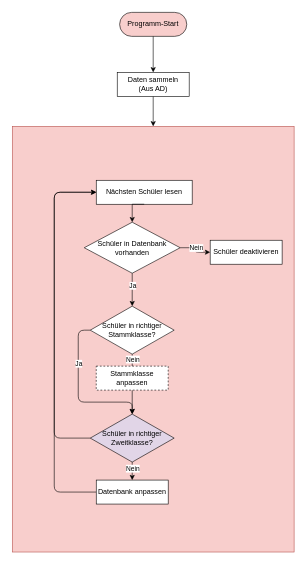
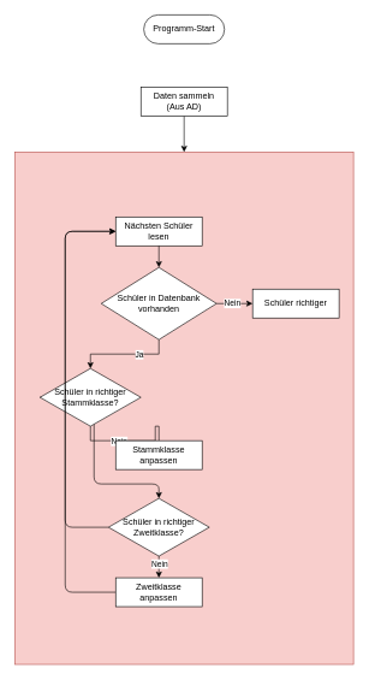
  <mxCell id="0" />
  <mxCell id="1" parent="0" />
  <mxCell id="2" value="" style="rounded=0;whiteSpace=wrap;html=1;fillColor=#f8cecc;strokeColor=#b85450;" vertex="1" parent="1"><mxGeometry x="20" y="210" width="470" height="710" as="geometry" /></mxCell>
- <mxCell id="3" value="Programm-Start" style="rounded=1;whiteSpace=wrap;html=1;arcSize=50;fillColor=#f8cecc;" vertex="1" parent="1"><mxGeometry x="199" y="20" width="112" height="40" as="geometry" /></mxCell>
- <mxCell id="4" style="edgeStyle=orthogonalEdgeStyle;rounded=0;orthogonalLoop=1;jettySize=auto;html=1;exitX=0.5;exitY=1;exitDx=0;exitDy=0;entryX=0.5;entryY=0;entryDx=0;entryDy=0;" edge="1" parent="1" source="3" target="6"><mxGeometry relative="1" as="geometry"><mxPoint x="255" y="60" as="sourcePoint" /><mxPoint x="255" y="110" as="targetPoint" /></mxGeometry></mxCell>
+ <mxCell id="3" value="Programm-Start" style="rounded=1;whiteSpace=wrap;html=1;arcSize=50;" vertex="1" parent="1"><mxGeometry x="199" y="20" width="112" height="40" as="geometry" /></mxCell>
  <mxCell id="5" style="edgeStyle=orthogonalEdgeStyle;rounded=0;orthogonalLoop=1;jettySize=auto;html=1;exitX=0.5;exitY=1;exitDx=0;exitDy=0;entryX=0.5;entryY=0;entryDx=0;entryDy=0;" edge="1" parent="1" source="6" target="2"><mxGeometry relative="1" as="geometry" /></mxCell>
  <mxCell id="6" value="Daten sammeln&lt;br&gt;(Aus AD)" style="rounded=0;whiteSpace=wrap;html=1;" vertex="1" parent="1"><mxGeometry x="195" y="120" width="120" height="40" as="geometry" /></mxCell>
  <mxCell id="7" style="edgeStyle=orthogonalEdgeStyle;rounded=0;orthogonalLoop=1;jettySize=auto;html=1;exitX=0.5;exitY=1;exitDx=0;exitDy=0;entryX=0.5;entryY=0;entryDx=0;entryDy=0;" edge="1" parent="1" source="25" target="14"><mxGeometry relative="1" as="geometry" /></mxCell>
  <mxCell id="8" value="Ja" style="edgeLabel;html=1;align=center;verticalAlign=middle;resizable=0;points=[];" vertex="1" connectable="0" parent="7"><mxGeometry x="-0.286" relative="1" as="geometry"><mxPoint as="offset" /></mxGeometry></mxCell>
- <mxCell id="9" value="Nächsten Schüler lesen" style="rounded=0;whiteSpace=wrap;html=1;" vertex="1" parent="1"><mxGeometry x="160" y="300" width="160" height="40" as="geometry" /></mxCell>
+ <mxCell id="9" value="Nächsten Schüler lesen" style="rounded=0;whiteSpace=wrap;html=1;" vertex="1" parent="1"><mxGeometry x="160" y="300" width="120" height="40" as="geometry" /></mxCell>
  <mxCell id="10" style="edgeStyle=orthogonalEdgeStyle;rounded=0;orthogonalLoop=1;jettySize=auto;html=1;exitX=0.5;exitY=1;exitDx=0;exitDy=0;entryX=0.5;entryY=0;entryDx=0;entryDy=0;endArrow=none;" edge="1" parent="1" source="14" target="16"><mxGeometry relative="1" as="geometry" /></mxCell>
  <mxCell id="11" value="Nein" style="edgeLabel;html=1;align=center;verticalAlign=middle;resizable=0;points=[];" vertex="1" connectable="0" parent="10"><mxGeometry x="-0.233" relative="1" as="geometry"><mxPoint as="offset" /></mxGeometry></mxCell>
  <mxCell id="12" style="edgeStyle=orthogonalEdgeStyle;rounded=1;orthogonalLoop=1;jettySize=auto;html=1;exitX=0;exitY=0.5;exitDx=0;exitDy=0;entryX=0.5;entryY=0;entryDx=0;entryDy=0;" edge="1" parent="1" source="14" target="20"><mxGeometry relative="1" as="geometry"><Array as="points"><mxPoint x="130" y="550" /><mxPoint x="130" y="670" /><mxPoint x="220" y="670" /></Array></mxGeometry></mxCell>
  <mxCell id="13" value="Ja" style="edgeLabel;html=1;align=center;verticalAlign=middle;resizable=0;points=[];" vertex="1" connectable="0" parent="12"><mxGeometry x="-0.4" relative="1" as="geometry"><mxPoint as="offset" /></mxGeometry></mxCell>
- <mxCell id="14" value="Schüler in richtiger Stammklasse?" style="rhombus;whiteSpace=wrap;html=1;" vertex="1" parent="1"><mxGeometry x="150" y="510" width="140" height="80" as="geometry" /></mxCell>
- <mxCell id="15" style="edgeStyle=orthogonalEdgeStyle;rounded=0;orthogonalLoop=1;jettySize=auto;html=1;exitX=0.5;exitY=1;exitDx=0;exitDy=0;entryX=0.5;entryY=0;entryDx=0;entryDy=0;" edge="1" parent="1" source="16" target="20"><mxGeometry relative="1" as="geometry" /></mxCell>
- <mxCell id="16" value="Stammklasse anpassen" style="rounded=0;whiteSpace=wrap;html=1;dashed=1;" vertex="1" parent="1"><mxGeometry x="160" y="610" width="120" height="40" as="geometry" /></mxCell>
+ <mxCell id="14" value="Schüler in richtiger Stammklasse?" style="rhombus;whiteSpace=wrap;html=1;" vertex="1" parent="1"><mxGeometry x="55" y="510" width="140" height="80" as="geometry" /></mxCell>
+ <mxCell id="16" value="Stammklasse anpassen" style="rounded=0;whiteSpace=wrap;html=1;" vertex="1" parent="1"><mxGeometry x="160" y="610" width="120" height="40" as="geometry" /></mxCell>
  <mxCell id="17" style="edgeStyle=orthogonalEdgeStyle;rounded=1;orthogonalLoop=1;jettySize=auto;html=1;exitX=0.5;exitY=1;exitDx=0;exitDy=0;entryX=0.5;entryY=0;entryDx=0;entryDy=0;" edge="1" parent="1" source="20" target="22"><mxGeometry relative="1" as="geometry" /></mxCell>
  <mxCell id="18" value="Nein" style="edgeLabel;html=1;align=center;verticalAlign=middle;resizable=0;points=[];" vertex="1" connectable="0" parent="17"><mxGeometry x="0.192" relative="1" as="geometry"><mxPoint y="-7.85" as="offset" /></mxGeometry></mxCell>
  <mxCell id="19" style="edgeStyle=orthogonalEdgeStyle;rounded=1;orthogonalLoop=1;jettySize=auto;html=1;exitX=0;exitY=0.5;exitDx=0;exitDy=0;entryX=0;entryY=0.5;entryDx=0;entryDy=0;" edge="1" parent="1" source="20" target="9"><mxGeometry relative="1" as="geometry"><Array as="points"><mxPoint x="90" y="730" /><mxPoint x="90" y="320" /></Array></mxGeometry></mxCell>
- <mxCell id="20" value="Schüler in richtiger Zweitklasse?" style="rhombus;whiteSpace=wrap;html=1;fillColor=#e1d5e7;" vertex="1" parent="1"><mxGeometry x="150" y="690" width="140" height="80" as="geometry" /></mxCell>
+ <mxCell id="20" value="Schüler in richtiger Zweitklasse?" style="rhombus;whiteSpace=wrap;html=1;" vertex="1" parent="1"><mxGeometry x="150" y="690" width="140" height="80" as="geometry" /></mxCell>
  <mxCell id="21" style="rounded=1;orthogonalLoop=1;jettySize=auto;html=1;exitX=0;exitY=0.5;exitDx=0;exitDy=0;entryX=0;entryY=0.5;entryDx=0;entryDy=0;" edge="1" parent="1" source="22" target="9"><mxGeometry relative="1" as="geometry"><Array as="points"><mxPoint x="90" y="820" /><mxPoint x="90" y="320" /></Array></mxGeometry></mxCell>
- <mxCell id="22" value="Datenbank anpassen" style="rounded=0;whiteSpace=wrap;html=1;" vertex="1" parent="1"><mxGeometry x="160" y="800" width="120" height="40" as="geometry" /></mxCell>
+ <mxCell id="22" value="Zweitklasse anpassen" style="rounded=0;whiteSpace=wrap;html=1;" vertex="1" parent="1"><mxGeometry x="160" y="800" width="120" height="40" as="geometry" /></mxCell>
  <mxCell id="23" style="edgeStyle=orthogonalEdgeStyle;rounded=1;orthogonalLoop=1;jettySize=auto;html=1;exitX=1;exitY=0.5;exitDx=0;exitDy=0;entryX=0;entryY=0.5;entryDx=0;entryDy=0;" edge="1" parent="1" source="25" target="27"><mxGeometry relative="1" as="geometry" /></mxCell>
  <mxCell id="24" value="Nein" style="edgeLabel;html=1;align=center;verticalAlign=middle;resizable=0;points=[];" vertex="1" connectable="0" parent="23"><mxGeometry x="-0.144" y="1" relative="1" as="geometry"><mxPoint as="offset" /></mxGeometry></mxCell>
- <mxCell id="25" value="Schüler in Datenbank vorhanden" style="rhombus;whiteSpace=wrap;html=1;" vertex="1" parent="1"><mxGeometry x="140" y="370" width="160" height="85" as="geometry" /></mxCell>
+ <mxCell id="25" value="Schüler in Datenbank vorhanden" style="rhombus;whiteSpace=wrap;html=1;" vertex="1" parent="1"><mxGeometry x="140" y="370" width="160" height="100" as="geometry" /></mxCell>
  <mxCell id="26" style="edgeStyle=orthogonalEdgeStyle;rounded=0;orthogonalLoop=1;jettySize=auto;html=1;exitX=0.5;exitY=1;exitDx=0;exitDy=0;entryX=0.5;entryY=0;entryDx=0;entryDy=0;" edge="1" parent="1" source="9" target="25"><mxGeometry relative="1" as="geometry"><mxPoint x="220" y="340" as="sourcePoint" /><mxPoint x="220" y="650" as="targetPoint" /></mxGeometry></mxCell>
- <mxCell id="27" value="Schüler deaktivieren" style="rounded=0;whiteSpace=wrap;html=1;" vertex="1" parent="1"><mxGeometry x="350" y="400" width="120" height="40" as="geometry" /></mxCell>
+ <mxCell id="27" value="Schüler richtiger" style="rounded=0;whiteSpace=wrap;html=1;" vertex="1" parent="1"><mxGeometry x="350" y="400" width="120" height="40" as="geometry" /></mxCell>
